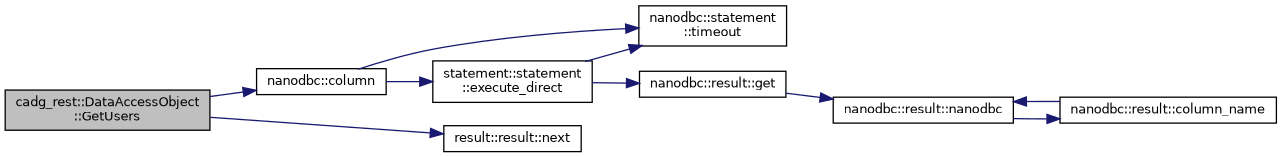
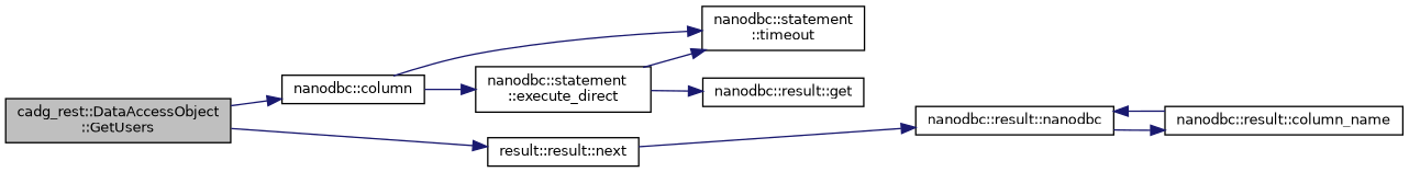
  digraph {
    rankdir=LR
    node [color=black fillcolor=white fontname=Helvetica fontsize=10 shape=record style=filled]
    edge [color=midnightblue fontname=Helvetica fontsize=10 labelfontname=Helvetica labelfontsize=10 style=solid]
    n1 [fillcolor=grey75 fontcolor=black height=0.2 label="cadg_rest::DataAccessObject\l::GetUsers" width=0.4]
    n2 [height=0.2 label="nanodbc::column" width=0.4]
    n3 [height=0.2 label="result::result::next" width=0.4]
-   n4 [height=0.2 label="statement::statement\l::execute_direct" width=0.4]
+   n4 [height=0.2 label="nanodbc::statement\l::execute_direct" width=0.4]
    n5 [height=0.2 label="nanodbc::statement\l::timeout" width=0.4]
    n6 [height=0.2 label="nanodbc::result::get" width=0.4]
    n7 [height=0.2 label="nanodbc::result::nanodbc" width=0.4]
    n8 [height=0.2 label="nanodbc::result::column_name" width=0.4]
    n1 -> n2
    n1 -> n3
    n2 -> n4
    n2 -> n5
    n4 -> n5
    n4 -> n6
-   n6 -> n7
+   n3 -> n7
    n7 -> n8
    n8 -> n7
  }
